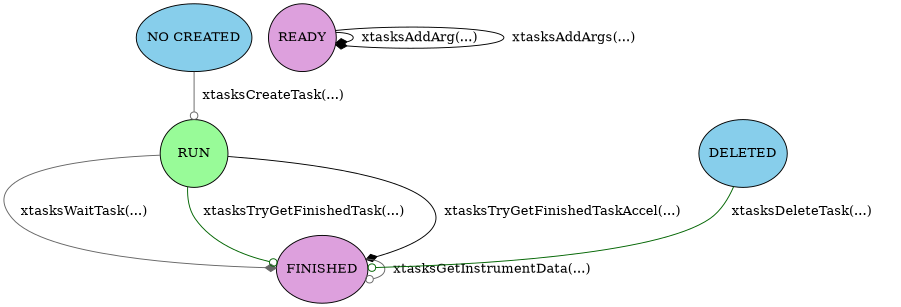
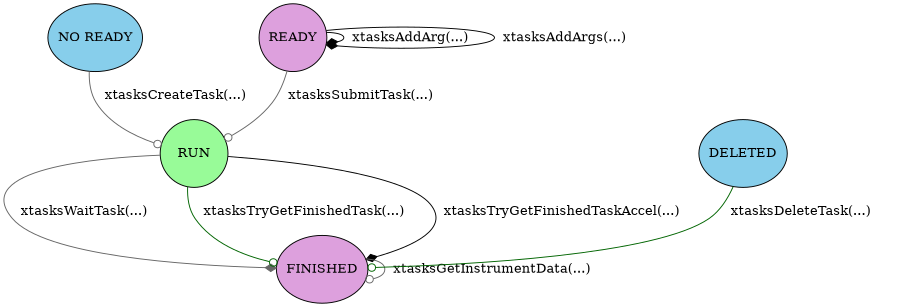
  digraph {
    compound=true
    node [fillcolor=skyblue style=filled]
    edge [arrowhead=odot color=gray40 style=solid]
-   n1 [height=1 label="NO CREATED" width=1]
+   n1 [height=1 label="NO READY" width=1]
    n2 [fillcolor=palegreen height=1 label=RUN width=1]
    n3 [fillcolor=plum height=1 label=READY width=1]
    n4 [fillcolor=plum height=1 label=FINISHED width=1]
    n5 [height=1 label=DELETED width=1]
    n1 -> n2 [label="  xtasksCreateTask(...)      "]
    n2 -> n4 [arrowhead=diamond label="  xtasksWaitTask(...)      "]
    n2 -> n4 [color=darkgreen label="  xtasksTryGetFinishedTask(...)      "]
    n2 -> n4 [arrowhead=diamond color=black label="  xtasksTryGetFinishedTaskAccel(...)      "]
+   n3 -> n2 [label="  xtasksSubmitTask(...)      "]
    n3 -> n3 [arrowhead=diamond color=black label="  xtasksAddArg(...)      "]
    n3 -> n3 [arrowhead=diamond color=black label="  xtasksAddArgs(...)      "]
    n4 -> n4 [label="  xtasksGetInstrumentData(...)      "]
    n5 -> n4 [color=darkgreen label="  xtasksDeleteTask(...)      "]
  }
